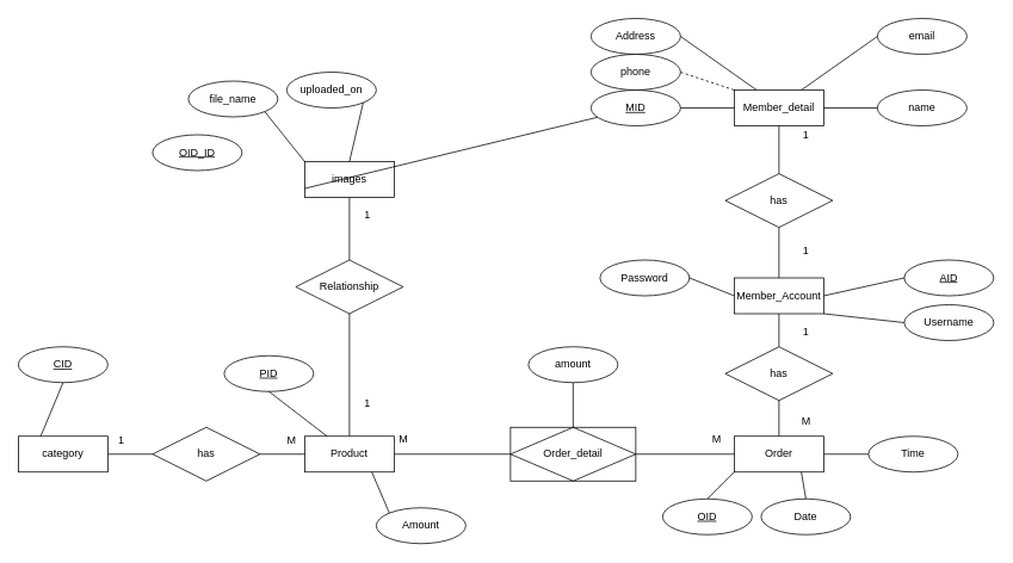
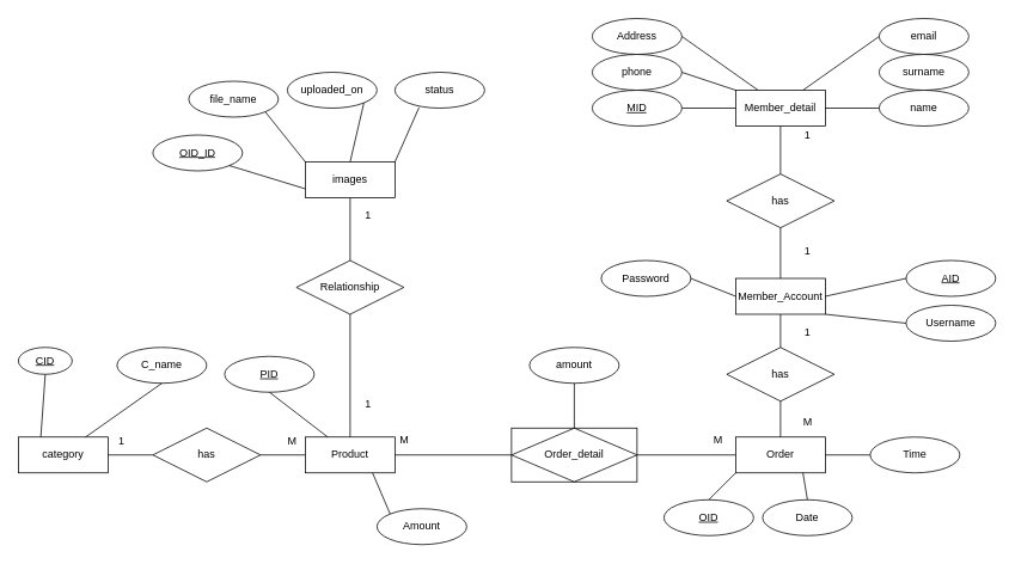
  <mxCell id="0" />
  <mxCell id="1" parent="0" />
  <mxCell id="2" value="category" style="whiteSpace=wrap;html=1;align=center;" vertex="1" parent="1"><mxGeometry y="487" width="100" height="40" as="geometry" x="20" /></mxCell>
- <mxCell id="3" value="&lt;u&gt;CID&lt;/u&gt;" style="ellipse;whiteSpace=wrap;html=1;align=center;" vertex="1" parent="1"><mxGeometry y="387" width="100" height="40" as="geometry" x="20" /></mxCell>
+ <mxCell id="3" value="&lt;u&gt;CID&lt;/u&gt;" style="ellipse;whiteSpace=wrap;html=1;align=center;" vertex="1" parent="1"><mxGeometry x="20" y="387" width="60" height="30" as="geometry" /></mxCell>
+ <mxCell id="4" value="C_name" style="ellipse;whiteSpace=wrap;html=1;align=center;" vertex="1" parent="1"><mxGeometry x="130" y="387" width="100" height="40" as="geometry" /></mxCell>
  <mxCell id="5" value="has" style="shape=rhombus;perimeter=rhombusPerimeter;whiteSpace=wrap;html=1;align=center;" vertex="1" parent="1"><mxGeometry x="170" y="477" width="120" height="60" as="geometry" /></mxCell>
  <mxCell id="6" value="Product" style="whiteSpace=wrap;html=1;align=center;" vertex="1" parent="1"><mxGeometry x="340" y="487" width="100" height="40" as="geometry" /></mxCell>
  <mxCell id="7" value="" style="endArrow=none;html=1;rounded=0;exitX=1;exitY=0.5;exitDx=0;exitDy=0;entryX=0;entryY=0.5;entryDx=0;entryDy=0;" edge="1" parent="1" source="2" target="5"><mxGeometry relative="1" as="geometry"><mxPoint x="200" y="487" as="sourcePoint" /><mxPoint x="360" y="487" as="targetPoint" /></mxGeometry></mxCell>
  <mxCell id="8" value="" style="endArrow=none;html=1;rounded=0;entryX=0;entryY=0.5;entryDx=0;entryDy=0;exitX=1;exitY=0.5;exitDx=0;exitDy=0;" edge="1" parent="1" source="5" target="6"><mxGeometry relative="1" as="geometry"><mxPoint x="300" y="547" as="sourcePoint" /><mxPoint x="180" y="517" as="targetPoint" /></mxGeometry></mxCell>
  <mxCell id="9" value="" style="endArrow=none;html=1;rounded=0;entryX=0.25;entryY=0;entryDx=0;entryDy=0;exitX=0.5;exitY=1;exitDx=0;exitDy=0;" edge="1" parent="1" source="3" target="2"><mxGeometry relative="1" as="geometry"><mxPoint x="200" y="437" as="sourcePoint" /><mxPoint x="360" y="437" as="targetPoint" /></mxGeometry></mxCell>
+ <mxCell id="10" value="" style="endArrow=none;html=1;rounded=0;exitX=0.75;exitY=0;exitDx=0;exitDy=0;entryX=0.5;entryY=1;entryDx=0;entryDy=0;" edge="1" parent="1" source="2" target="4"><mxGeometry relative="1" as="geometry"><mxPoint x="140" y="527" as="sourcePoint" /><mxPoint x="190" y="527" as="targetPoint" /></mxGeometry></mxCell>
  <mxCell id="11" value="&lt;u&gt;PID&lt;/u&gt;" style="ellipse;whiteSpace=wrap;html=1;align=center;" vertex="1" parent="1"><mxGeometry x="250" y="397" width="100" height="40" as="geometry" /></mxCell>
  <mxCell id="12" value="Amount" style="ellipse;whiteSpace=wrap;html=1;align=center;" vertex="1" parent="1"><mxGeometry x="420" y="567" width="100" height="40" as="geometry" /></mxCell>
  <mxCell id="13" value="" style="endArrow=none;html=1;rounded=0;exitX=0.25;exitY=0;exitDx=0;exitDy=0;entryX=0.5;entryY=1;entryDx=0;entryDy=0;" edge="1" parent="1" source="6" target="11"><mxGeometry relative="1" as="geometry"><mxPoint x="140" y="527" as="sourcePoint" /><mxPoint x="190" y="527" as="targetPoint" /></mxGeometry></mxCell>
  <mxCell id="14" value="" style="endArrow=none;html=1;rounded=0;exitX=0.75;exitY=1;exitDx=0;exitDy=0;entryX=0;entryY=0;entryDx=0;entryDy=0;" edge="1" parent="1" source="6" target="12"><mxGeometry relative="1" as="geometry"><mxPoint x="160" y="547" as="sourcePoint" /><mxPoint x="210" y="547" as="targetPoint" /></mxGeometry></mxCell>
  <mxCell id="15" value="Order_detail" style="shape=associativeEntity;whiteSpace=wrap;html=1;align=center;" vertex="1" parent="1"><mxGeometry x="570" y="477" width="140" height="60" as="geometry" /></mxCell>
  <mxCell id="16" value="" style="endArrow=none;html=1;rounded=0;exitX=1;exitY=0.5;exitDx=0;exitDy=0;entryX=0;entryY=0.5;entryDx=0;entryDy=0;" edge="1" parent="1" source="6" target="15"><mxGeometry relative="1" as="geometry"><mxPoint x="470" y="497" as="sourcePoint" /><mxPoint x="630" y="497" as="targetPoint" /></mxGeometry></mxCell>
  <mxCell id="17" value="amount" style="ellipse;whiteSpace=wrap;html=1;align=center;" vertex="1" parent="1"><mxGeometry x="590" y="387" width="100" height="40" as="geometry" /></mxCell>
  <mxCell id="18" value="" style="endArrow=none;html=1;rounded=0;entryX=0.5;entryY=0;entryDx=0;entryDy=0;exitX=0.5;exitY=1;exitDx=0;exitDy=0;" edge="1" parent="1" source="17" target="15"><mxGeometry relative="1" as="geometry"><mxPoint x="410" y="437" as="sourcePoint" /><mxPoint x="570" y="437" as="targetPoint" /></mxGeometry></mxCell>
  <mxCell id="19" value="Order" style="whiteSpace=wrap;html=1;align=center;" vertex="1" parent="1"><mxGeometry x="820" y="487" width="100" height="40" as="geometry" /></mxCell>
  <mxCell id="20" value="" style="endArrow=none;html=1;rounded=0;entryX=0;entryY=0.5;entryDx=0;entryDy=0;exitX=1;exitY=0.5;exitDx=0;exitDy=0;" edge="1" parent="1" source="15" target="19"><mxGeometry relative="1" as="geometry"><mxPoint x="700" y="497" as="sourcePoint" /><mxPoint x="860" y="497" as="targetPoint" /></mxGeometry></mxCell>
  <mxCell id="21" value="&lt;u&gt;OID&lt;/u&gt;" style="ellipse;whiteSpace=wrap;html=1;align=center;" vertex="1" parent="1"><mxGeometry x="740" y="557" width="100" height="40" as="geometry" /></mxCell>
  <mxCell id="22" value="Date" style="ellipse;whiteSpace=wrap;html=1;align=center;" vertex="1" parent="1"><mxGeometry x="850" y="557" width="100" height="40" as="geometry" /></mxCell>
  <mxCell id="23" value="Time" style="ellipse;whiteSpace=wrap;html=1;align=center;" vertex="1" parent="1"><mxGeometry x="970" y="487" width="100" height="40" as="geometry" /></mxCell>
  <mxCell id="24" value="" style="endArrow=none;html=1;rounded=0;entryX=1;entryY=0.5;entryDx=0;entryDy=0;exitX=0;exitY=0.5;exitDx=0;exitDy=0;" edge="1" parent="1" source="23" target="19"><mxGeometry relative="1" as="geometry"><mxPoint x="700" y="497" as="sourcePoint" /><mxPoint x="860" y="497" as="targetPoint" /><Array as="points" /></mxGeometry></mxCell>
  <mxCell id="25" value="" style="endArrow=none;html=1;rounded=0;entryX=0.5;entryY=0;entryDx=0;entryDy=0;exitX=0;exitY=1;exitDx=0;exitDy=0;" edge="1" parent="1" source="19" target="21"><mxGeometry relative="1" as="geometry"><mxPoint x="700" y="497" as="sourcePoint" /><mxPoint x="860" y="497" as="targetPoint" /></mxGeometry></mxCell>
  <mxCell id="26" value="" style="endArrow=none;html=1;rounded=0;exitX=0.5;exitY=0;exitDx=0;exitDy=0;entryX=0.75;entryY=1;entryDx=0;entryDy=0;" edge="1" parent="1" source="22" target="19"><mxGeometry relative="1" as="geometry"><mxPoint x="700" y="497" as="sourcePoint" /><mxPoint x="860" y="497" as="targetPoint" /></mxGeometry></mxCell>
  <mxCell id="27" value="Member_Account" style="whiteSpace=wrap;html=1;align=center;" vertex="1" parent="1"><mxGeometry x="820" y="310" width="100" height="40" as="geometry" /></mxCell>
  <mxCell id="28" value="has" style="shape=rhombus;perimeter=rhombusPerimeter;whiteSpace=wrap;html=1;align=center;" vertex="1" parent="1"><mxGeometry x="810" y="387" width="120" height="60" as="geometry" /></mxCell>
  <mxCell id="29" value="" style="endArrow=none;html=1;rounded=0;entryX=0.5;entryY=0;entryDx=0;entryDy=0;exitX=0.5;exitY=1;exitDx=0;exitDy=0;" edge="1" parent="1" source="27" target="28"><mxGeometry relative="1" as="geometry"><mxPoint x="690" y="420" as="sourcePoint" /><mxPoint x="850" y="420" as="targetPoint" /></mxGeometry></mxCell>
  <mxCell id="30" value="" style="endArrow=none;html=1;rounded=0;entryX=0.5;entryY=0;entryDx=0;entryDy=0;exitX=0.5;exitY=1;exitDx=0;exitDy=0;" edge="1" parent="1" source="28" target="19"><mxGeometry relative="1" as="geometry"><mxPoint x="690" y="420" as="sourcePoint" /><mxPoint x="850" y="420" as="targetPoint" /></mxGeometry></mxCell>
  <mxCell id="31" value="&lt;u&gt;AID&lt;/u&gt;" style="ellipse;whiteSpace=wrap;html=1;align=center;" vertex="1" parent="1"><mxGeometry x="1010" y="290" width="100" height="40" as="geometry" /></mxCell>
  <mxCell id="32" value="Username" style="ellipse;whiteSpace=wrap;html=1;align=center;" vertex="1" parent="1"><mxGeometry x="1010" y="340" width="100" height="40" as="geometry" /></mxCell>
  <mxCell id="33" value="Password" style="ellipse;whiteSpace=wrap;html=1;align=center;" vertex="1" parent="1"><mxGeometry x="670" y="290" width="100" height="40" as="geometry" /></mxCell>
  <mxCell id="34" value="has" style="shape=rhombus;perimeter=rhombusPerimeter;whiteSpace=wrap;html=1;align=center;" vertex="1" parent="1"><mxGeometry x="810" y="193.5" width="120" height="60" as="geometry" /></mxCell>
  <mxCell id="35" value="Member_detail" style="whiteSpace=wrap;html=1;align=center;" vertex="1" parent="1"><mxGeometry x="820" y="100" width="100" height="40" as="geometry" /></mxCell>
  <mxCell id="36" value="&lt;u&gt;MID&lt;/u&gt;" style="ellipse;whiteSpace=wrap;html=1;align=center;" vertex="1" parent="1"><mxGeometry x="660" y="100" width="100" height="40" as="geometry" /></mxCell>
  <mxCell id="37" value="name" style="ellipse;whiteSpace=wrap;html=1;align=center;" vertex="1" parent="1"><mxGeometry x="980" y="100" width="100" height="40" as="geometry" /></mxCell>
+ <mxCell id="38" value="surname" style="ellipse;whiteSpace=wrap;html=1;align=center;" vertex="1" parent="1"><mxGeometry x="980" y="60" width="100" height="40" as="geometry" /></mxCell>
  <mxCell id="39" value="email" style="ellipse;whiteSpace=wrap;html=1;align=center;" vertex="1" parent="1"><mxGeometry x="980" y="20" width="100" height="40" as="geometry" /></mxCell>
  <mxCell id="40" value="phone" style="ellipse;whiteSpace=wrap;html=1;align=center;" vertex="1" parent="1"><mxGeometry x="660" y="60" width="100" height="40" as="geometry" /></mxCell>
  <mxCell id="41" value="Address" style="ellipse;whiteSpace=wrap;html=1;align=center;" vertex="1" parent="1"><mxGeometry x="660" y="20" width="100" height="40" as="geometry" /></mxCell>
  <mxCell id="42" value="" style="endArrow=none;html=1;rounded=0;entryX=0;entryY=0.5;entryDx=0;entryDy=0;exitX=1;exitY=0.5;exitDx=0;exitDy=0;" edge="1" parent="1" source="33" target="27"><mxGeometry relative="1" as="geometry"><mxPoint x="690" y="320" as="sourcePoint" /><mxPoint x="850" y="320" as="targetPoint" /></mxGeometry></mxCell>
  <mxCell id="43" value="" style="endArrow=none;html=1;rounded=0;entryX=0;entryY=0.5;entryDx=0;entryDy=0;exitX=1;exitY=0.5;exitDx=0;exitDy=0;" edge="1" parent="1" source="27" target="31"><mxGeometry relative="1" as="geometry"><mxPoint x="690" y="320" as="sourcePoint" /><mxPoint x="850" y="320" as="targetPoint" /></mxGeometry></mxCell>
  <mxCell id="44" value="" style="endArrow=none;html=1;rounded=0;entryX=0;entryY=0.5;entryDx=0;entryDy=0;exitX=1;exitY=1;exitDx=0;exitDy=0;" edge="1" parent="1" source="27" target="32"><mxGeometry relative="1" as="geometry"><mxPoint x="690" y="320" as="sourcePoint" /><mxPoint x="850" y="320" as="targetPoint" /></mxGeometry></mxCell>
  <mxCell id="45" value="" style="endArrow=none;html=1;rounded=0;entryX=0.5;entryY=1;entryDx=0;entryDy=0;exitX=0.5;exitY=0;exitDx=0;exitDy=0;" edge="1" parent="1" source="27" target="34"><mxGeometry relative="1" as="geometry"><mxPoint x="690" y="320" as="sourcePoint" /><mxPoint x="850" y="320" as="targetPoint" /></mxGeometry></mxCell>
  <mxCell id="46" value="" style="endArrow=none;html=1;rounded=0;entryX=0.5;entryY=0;entryDx=0;entryDy=0;exitX=0.5;exitY=1;exitDx=0;exitDy=0;" edge="1" parent="1" source="35" target="34"><mxGeometry relative="1" as="geometry"><mxPoint x="690" y="320" as="sourcePoint" /><mxPoint x="850" y="320" as="targetPoint" /></mxGeometry></mxCell>
  <mxCell id="47" value="" style="endArrow=none;html=1;rounded=0;entryX=1;entryY=0.5;entryDx=0;entryDy=0;exitX=0;exitY=0.5;exitDx=0;exitDy=0;" edge="1" parent="1" source="37" target="35"><mxGeometry relative="1" as="geometry"><mxPoint x="880" y="150" as="sourcePoint" /><mxPoint x="880" y="204" as="targetPoint" /></mxGeometry></mxCell>
  <mxCell id="48" value="" style="endArrow=none;html=1;rounded=0;entryX=0.75;entryY=0;entryDx=0;entryDy=0;exitX=0;exitY=0.5;exitDx=0;exitDy=0;" edge="1" parent="1" source="39" target="35"><mxGeometry relative="1" as="geometry"><mxPoint x="990" y="90" as="sourcePoint" /><mxPoint x="930" y="110" as="targetPoint" /></mxGeometry></mxCell>
  <mxCell id="49" value="" style="endArrow=none;html=1;rounded=0;entryX=0.25;entryY=0;entryDx=0;entryDy=0;exitX=1;exitY=0.5;exitDx=0;exitDy=0;" edge="1" parent="1" source="41" target="35"><mxGeometry relative="1" as="geometry"><mxPoint x="1000" y="100" as="sourcePoint" /><mxPoint x="940" y="120" as="targetPoint" /></mxGeometry></mxCell>
- <mxCell id="50" value="" style="endArrow=none;html=1;rounded=0;entryX=0;entryY=0;entryDx=0;entryDy=0;exitX=1;exitY=0.5;exitDx=0;exitDy=0;dashed=1;" edge="1" parent="1" source="40" target="35"><mxGeometry relative="1" as="geometry"><mxPoint x="770" y="50" as="sourcePoint" /><mxPoint x="855" y="110" as="targetPoint" /></mxGeometry></mxCell>
+ <mxCell id="50" value="" style="endArrow=none;html=1;rounded=0;entryX=0;entryY=0;entryDx=0;entryDy=0;exitX=1;exitY=0.5;exitDx=0;exitDy=0;" edge="1" parent="1" source="40" target="35"><mxGeometry relative="1" as="geometry"><mxPoint x="770" y="50" as="sourcePoint" /><mxPoint x="855" y="110" as="targetPoint" /></mxGeometry></mxCell>
  <mxCell id="51" value="" style="endArrow=none;html=1;rounded=0;entryX=0;entryY=0.5;entryDx=0;entryDy=0;exitX=1;exitY=0.5;exitDx=0;exitDy=0;" edge="1" parent="1" source="36" target="35"><mxGeometry relative="1" as="geometry"><mxPoint x="770" y="90" as="sourcePoint" /><mxPoint x="830" y="110" as="targetPoint" /></mxGeometry></mxCell>
  <mxCell id="52" value="Relationship" style="shape=rhombus;perimeter=rhombusPerimeter;whiteSpace=wrap;html=1;align=center;" vertex="1" parent="1"><mxGeometry x="330" y="290" width="120" height="60" as="geometry" /></mxCell>
  <mxCell id="53" value="" style="endArrow=none;html=1;rounded=0;entryX=0.5;entryY=0;entryDx=0;entryDy=0;exitX=0.5;exitY=1;exitDx=0;exitDy=0;" edge="1" parent="1" source="52" target="6"><mxGeometry relative="1" as="geometry"><mxPoint x="440" y="340" as="sourcePoint" /><mxPoint x="600" y="340" as="targetPoint" /></mxGeometry></mxCell>
  <mxCell id="54" value="images" style="whiteSpace=wrap;html=1;align=center;" vertex="1" parent="1"><mxGeometry x="340" y="180" width="100" height="40" as="geometry" /></mxCell>
  <mxCell id="55" value="" style="endArrow=none;html=1;rounded=0;entryX=0.5;entryY=1;entryDx=0;entryDy=0;exitX=0.5;exitY=0;exitDx=0;exitDy=0;" edge="1" parent="1" source="52" target="54"><mxGeometry relative="1" as="geometry"><mxPoint x="440" y="340" as="sourcePoint" /><mxPoint x="600" y="340" as="targetPoint" /></mxGeometry></mxCell>
  <mxCell id="56" value="&lt;u&gt;OID_ID&lt;/u&gt;" style="ellipse;whiteSpace=wrap;html=1;align=center;" vertex="1" parent="1"><mxGeometry x="170" y="150" width="100" height="40" as="geometry" /></mxCell>
  <mxCell id="57" value="file_name" style="ellipse;whiteSpace=wrap;html=1;align=center;" vertex="1" parent="1"><mxGeometry x="210" y="90" width="100" height="40" as="geometry" /></mxCell>
  <mxCell id="58" value="uploaded_on" style="ellipse;whiteSpace=wrap;html=1;align=center;" vertex="1" parent="1"><mxGeometry x="320" y="80" width="100" height="40" as="geometry" /></mxCell>
- <mxCell id="60" value="" style="endArrow=none;html=1;rounded=0;exitX=0;exitY=0.75;exitDx=0;exitDy=0;" edge="1" parent="1" source="54" target="36"><mxGeometry relative="1" as="geometry"><mxPoint x="410" y="240" as="sourcePoint" /><mxPoint x="570" y="240" as="targetPoint" /></mxGeometry></mxCell>
+ <mxCell id="59" value="status" style="ellipse;whiteSpace=wrap;html=1;align=center;" vertex="1" parent="1"><mxGeometry x="440" y="80" width="100" height="40" as="geometry" /></mxCell>
+ <mxCell id="60" value="" style="endArrow=none;html=1;rounded=0;entryX=1;entryY=1;entryDx=0;entryDy=0;exitX=0;exitY=0.75;exitDx=0;exitDy=0;" edge="1" parent="1" source="54" target="56"><mxGeometry relative="1" as="geometry"><mxPoint x="410" y="240" as="sourcePoint" /><mxPoint x="570" y="240" as="targetPoint" /></mxGeometry></mxCell>
  <mxCell id="61" value="" style="endArrow=none;html=1;rounded=0;entryX=1;entryY=1;entryDx=0;entryDy=0;exitX=0;exitY=0;exitDx=0;exitDy=0;" edge="1" parent="1" source="54" target="57"><mxGeometry relative="1" as="geometry"><mxPoint x="350" y="220" as="sourcePoint" /><mxPoint x="265" y="194" as="targetPoint" /></mxGeometry></mxCell>
  <mxCell id="62" value="" style="endArrow=none;html=1;rounded=0;entryX=1;entryY=1;entryDx=0;entryDy=0;exitX=0.5;exitY=0;exitDx=0;exitDy=0;" edge="1" parent="1" source="54" target="58"><mxGeometry relative="1" as="geometry"><mxPoint x="412.5" y="176" as="sourcePoint" /><mxPoint x="367.5" y="120" as="targetPoint" /></mxGeometry></mxCell>
+ <mxCell id="63" value="" style="endArrow=none;html=1;rounded=0;entryX=0.269;entryY=0.979;entryDx=0;entryDy=0;exitX=1;exitY=0;exitDx=0;exitDy=0;entryPerimeter=0;" edge="1" parent="1" source="54" target="59"><mxGeometry relative="1" as="geometry"><mxPoint x="400" y="190" as="sourcePoint" /><mxPoint x="415" y="124" as="targetPoint" /></mxGeometry></mxCell>
  <mxCell id="64" value="M" style="text;html=1;align=center;verticalAlign=middle;resizable=0;points=[];autosize=1;strokeColor=none;fillColor=none;" vertex="1" parent="1"><mxGeometry x="435" y="475" width="30" height="30" as="geometry" /></mxCell>
  <mxCell id="65" value="M" style="text;html=1;align=center;verticalAlign=middle;resizable=0;points=[];autosize=1;strokeColor=none;fillColor=none;" vertex="1" parent="1"><mxGeometry x="785" y="475" width="30" height="30" as="geometry" /></mxCell>
  <mxCell id="66" value="1" style="text;html=1;align=center;verticalAlign=middle;resizable=0;points=[];autosize=1;strokeColor=none;fillColor=none;" vertex="1" parent="1"><mxGeometry x="120" y="477" width="30" height="30" as="geometry" /></mxCell>
  <mxCell id="67" value="M" style="text;html=1;align=center;verticalAlign=middle;resizable=0;points=[];autosize=1;strokeColor=none;fillColor=none;" vertex="1" parent="1"><mxGeometry x="310" y="477" width="30" height="30" as="geometry" /></mxCell>
  <mxCell id="68" value="1" style="text;html=1;align=center;verticalAlign=middle;resizable=0;points=[];autosize=1;strokeColor=none;fillColor=none;" vertex="1" parent="1"><mxGeometry x="395" y="435" width="30" height="30" as="geometry" /></mxCell>
  <mxCell id="69" value="1" style="text;html=1;align=center;verticalAlign=middle;resizable=0;points=[];autosize=1;strokeColor=none;fillColor=none;" vertex="1" parent="1"><mxGeometry x="395" y="225" width="30" height="30" as="geometry" /></mxCell>
  <mxCell id="70" value="M" style="text;html=1;align=center;verticalAlign=middle;resizable=0;points=[];autosize=1;strokeColor=none;fillColor=none;" vertex="1" parent="1"><mxGeometry x="885" y="455" width="30" height="30" as="geometry" /></mxCell>
  <mxCell id="71" value="1" style="text;html=1;align=center;verticalAlign=middle;resizable=0;points=[];autosize=1;strokeColor=none;fillColor=none;" vertex="1" parent="1"><mxGeometry x="885" y="355" width="30" height="30" as="geometry" /></mxCell>
  <mxCell id="72" value="1" style="text;html=1;align=center;verticalAlign=middle;resizable=0;points=[];autosize=1;strokeColor=none;fillColor=none;" vertex="1" parent="1"><mxGeometry x="885" y="265" width="30" height="30" as="geometry" /></mxCell>
  <mxCell id="73" value="1" style="text;html=1;align=center;verticalAlign=middle;resizable=0;points=[];autosize=1;strokeColor=none;fillColor=none;" vertex="1" parent="1"><mxGeometry x="885" y="135" width="30" height="30" as="geometry" /></mxCell>
